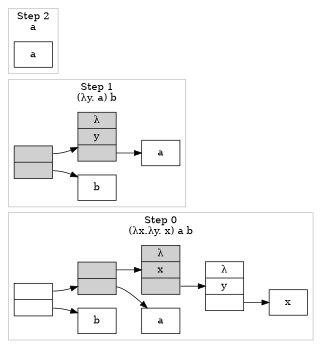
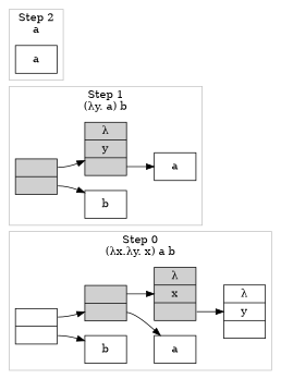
  digraph {
    rankdir=LR
    node [shape=record]
    edge [tailport=h0]
    n1 [label="<h0>|<h1>"]
    n2 [fillcolor="#d0d0d0" label="<h0>|<h1>" style=filled]
    n3 [label=b]
    n4 [fillcolor="#d0d0d0" label="λ|x|<h0>" style=filled]
    n5 [label=a]
    n6 [label="λ|y|<h0>"]
-   n7 [label=x]
    n8 [fillcolor="#d0d0d0" label="<h0>|<h1>" style=filled]
    n9 [fillcolor="#d0d0d0" label="λ|y|<h0>" style=filled]
    n10 [label=b]
    n11 [label=a]
    n12 [label=a]
    subgraph cluster_1 {
      color="#c0c0c0"
      label="Step 0\n(λx.λy. x) a b"
      n1
      n2
      n3
      n4
      n5
      n6
-     n7
    }
    subgraph cluster_2 {
      color="#c0c0c0"
      label="Step 1\n(λy. a) b"
      n8
      n9
      n10
      n11
    }
    subgraph cluster_3 {
      color="#c0c0c0"
      label="Step 2\na"
      n12
    }
    n1 -> n2
    n1 -> n3 [tailport=h1]
    n2 -> n4
    n2 -> n5 [tailport=h1]
    n4 -> n6
-   n6 -> n7
    n8 -> n9
    n8 -> n10 [tailport=h1]
    n9 -> n11
  }
